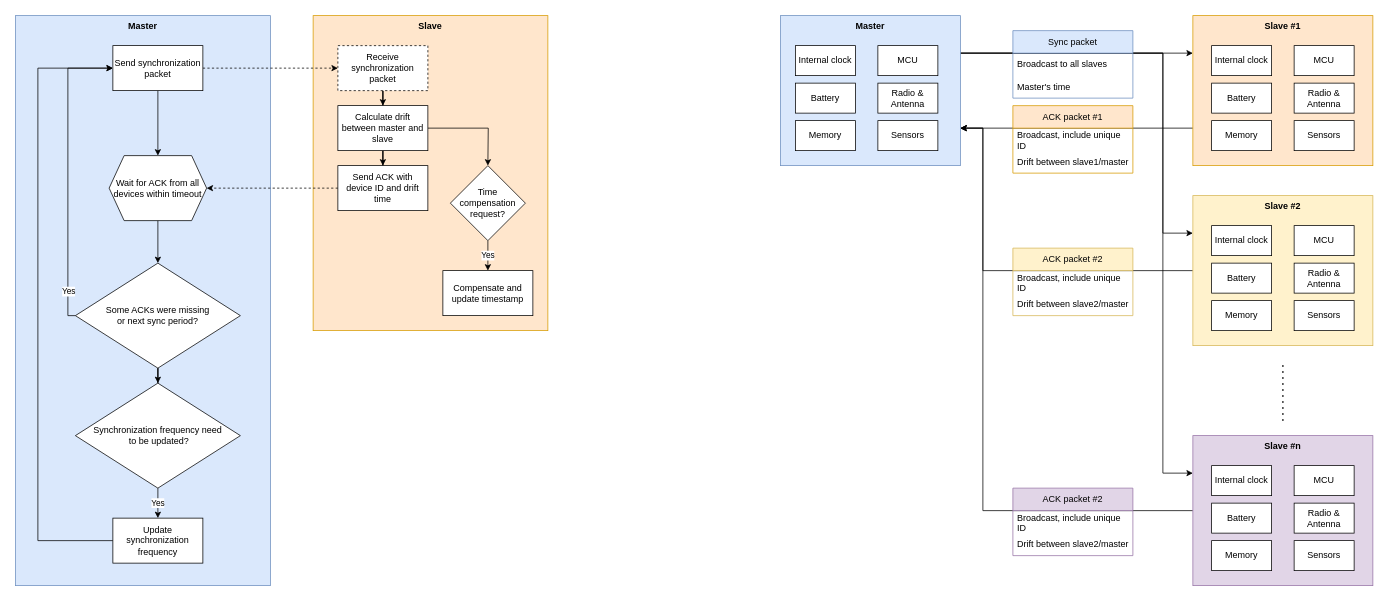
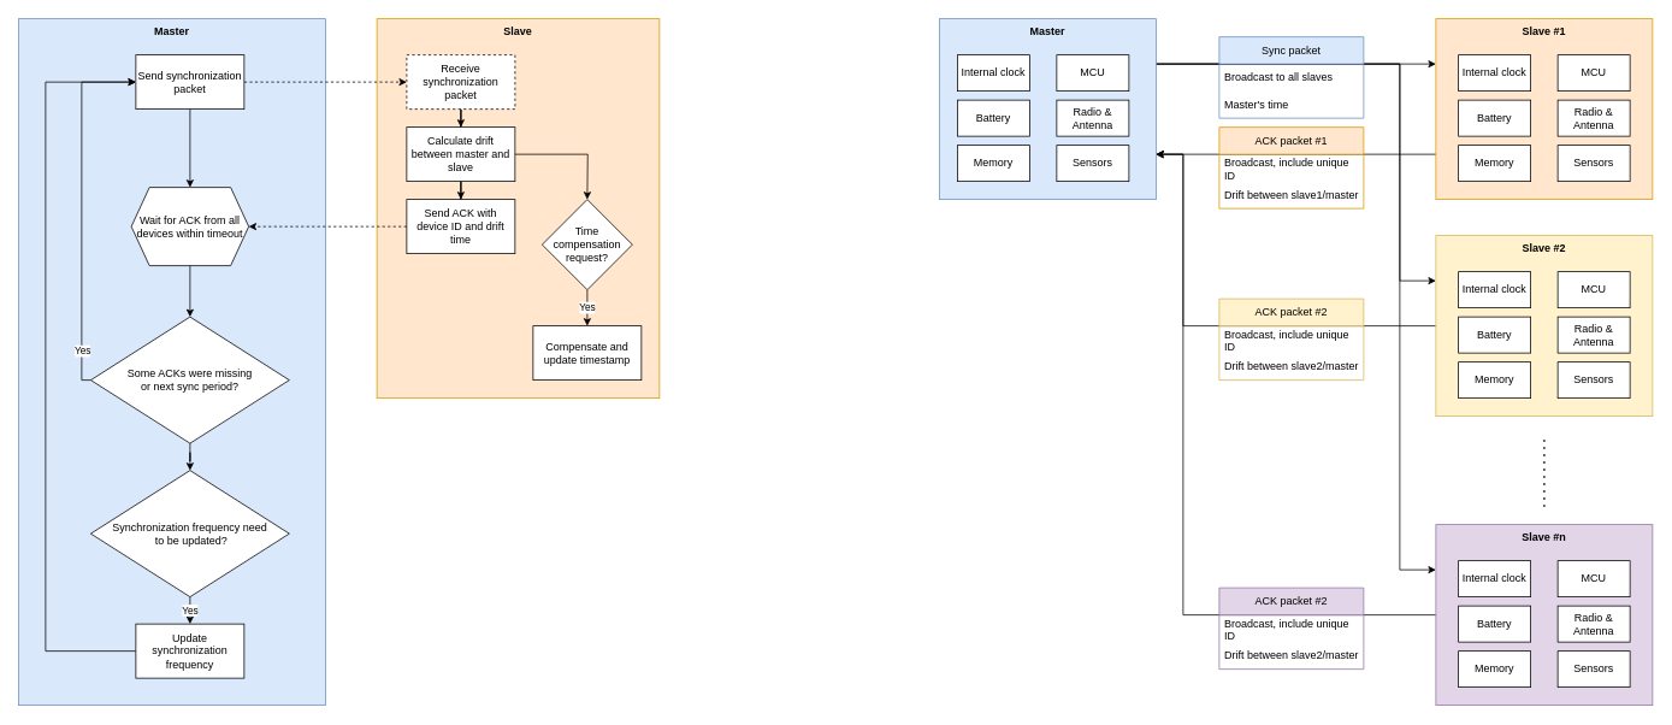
  <mxCell id="0" />
  <mxCell id="1" parent="0" />
  <mxCell id="2" value="Slave" style="rounded=0;whiteSpace=wrap;html=1;verticalAlign=top;fillColor=#ffe6cc;strokeColor=#d79b00;fontStyle=1" vertex="1" parent="1"><mxGeometry x="417" y="20" width="313" height="420" as="geometry" /></mxCell>
  <mxCell id="3" value="Master" style="rounded=0;whiteSpace=wrap;html=1;fillColor=#dae8fc;verticalAlign=top;fontStyle=1;strokeColor=#6c8ebf;" vertex="1" parent="1"><mxGeometry x="20" y="20" width="340" height="760" as="geometry" /></mxCell>
  <mxCell id="4" style="edgeStyle=orthogonalEdgeStyle;rounded=0;orthogonalLoop=1;jettySize=auto;html=1;exitX=1;exitY=0.25;exitDx=0;exitDy=0;entryX=0;entryY=0.25;entryDx=0;entryDy=0;" edge="1" parent="1" source="7" target="9"><mxGeometry relative="1" as="geometry" /></mxCell>
  <mxCell id="5" style="edgeStyle=orthogonalEdgeStyle;rounded=0;orthogonalLoop=1;jettySize=auto;html=1;exitX=1;exitY=0.25;exitDx=0;exitDy=0;entryX=0;entryY=0.25;entryDx=0;entryDy=0;" edge="1" parent="1" source="7" target="45"><mxGeometry relative="1" as="geometry"><Array as="points"><mxPoint x="1550" y="70" /><mxPoint x="1550" y="310" /></Array></mxGeometry></mxCell>
  <mxCell id="6" style="edgeStyle=orthogonalEdgeStyle;rounded=0;orthogonalLoop=1;jettySize=auto;html=1;exitX=1;exitY=0.25;exitDx=0;exitDy=0;entryX=0;entryY=0.25;entryDx=0;entryDy=0;" edge="1" parent="1" source="7" target="57"><mxGeometry relative="1" as="geometry"><mxPoint x="1520" y="620" as="targetPoint" /><Array as="points"><mxPoint x="1550" y="70" /><mxPoint x="1550" y="630" /></Array></mxGeometry></mxCell>
  <mxCell id="7" value="Master" style="rounded=0;whiteSpace=wrap;html=1;verticalAlign=top;fillColor=#dae8fc;strokeColor=#6c8ebf;fontStyle=1" vertex="1" parent="1"><mxGeometry x="1040" y="20" width="240" height="200" as="geometry" /></mxCell>
  <mxCell id="8" style="edgeStyle=orthogonalEdgeStyle;rounded=0;orthogonalLoop=1;jettySize=auto;html=1;exitX=0;exitY=0.75;exitDx=0;exitDy=0;entryX=1;entryY=0.75;entryDx=0;entryDy=0;" edge="1" parent="1" source="9" target="7"><mxGeometry relative="1" as="geometry" /></mxCell>
  <mxCell id="9" value="Slave #1" style="rounded=0;whiteSpace=wrap;html=1;verticalAlign=top;fillColor=#ffe6cc;strokeColor=#d79b00;fontStyle=1" vertex="1" parent="1"><mxGeometry x="1590" y="20" width="240" height="200" as="geometry" /></mxCell>
  <mxCell id="10" value="Sync packet" style="swimlane;fontStyle=0;childLayout=stackLayout;horizontal=1;startSize=30;horizontalStack=0;resizeParent=1;resizeParentMax=0;resizeLast=0;collapsible=1;marginBottom=0;whiteSpace=wrap;html=1;fillColor=#dae8fc;strokeColor=#6c8ebf;" vertex="1" parent="1"><mxGeometry x="1350" y="40" width="160" height="90" as="geometry" /></mxCell>
  <mxCell id="11" value="Broadcast to all slaves" style="text;strokeColor=none;fillColor=none;align=left;verticalAlign=middle;spacingLeft=4;spacingRight=4;overflow=hidden;points=[[0,0.5],[1,0.5]];portConstraint=eastwest;rotatable=0;whiteSpace=wrap;html=1;" vertex="1" parent="10"><mxGeometry y="30" width="160" height="30" as="geometry" /></mxCell>
  <mxCell id="12" value="Master's time" style="text;strokeColor=none;fillColor=none;align=left;verticalAlign=middle;spacingLeft=4;spacingRight=4;overflow=hidden;points=[[0,0.5],[1,0.5]];portConstraint=eastwest;rotatable=0;whiteSpace=wrap;html=1;" vertex="1" parent="10"><mxGeometry y="60" width="160" height="30" as="geometry" /></mxCell>
  <mxCell id="13" value="ACK packet #1" style="swimlane;fontStyle=0;childLayout=stackLayout;horizontal=1;startSize=30;horizontalStack=0;resizeParent=1;resizeParentMax=0;resizeLast=0;collapsible=1;marginBottom=0;whiteSpace=wrap;html=1;fillColor=#ffe6cc;strokeColor=#d79b00;" vertex="1" parent="1"><mxGeometry x="1350" y="140" width="160" height="90" as="geometry" /></mxCell>
  <mxCell id="14" value="Broadcast, include unique ID" style="text;strokeColor=none;fillColor=none;align=left;verticalAlign=middle;spacingLeft=4;spacingRight=4;overflow=hidden;points=[[0,0.5],[1,0.5]];portConstraint=eastwest;rotatable=0;whiteSpace=wrap;html=1;" vertex="1" parent="13"><mxGeometry y="30" width="160" height="30" as="geometry" /></mxCell>
  <mxCell id="15" value="Drift between slave1/master" style="text;strokeColor=none;fillColor=none;align=left;verticalAlign=middle;spacingLeft=4;spacingRight=4;overflow=hidden;points=[[0,0.5],[1,0.5]];portConstraint=eastwest;rotatable=0;whiteSpace=wrap;html=1;" vertex="1" parent="13"><mxGeometry y="60" width="160" height="30" as="geometry" /></mxCell>
  <mxCell id="16" style="edgeStyle=orthogonalEdgeStyle;rounded=0;orthogonalLoop=1;jettySize=auto;html=1;entryX=0;entryY=0.5;entryDx=0;entryDy=0;dashed=1;" edge="1" parent="1" source="18" target="20"><mxGeometry relative="1" as="geometry"><mxPoint x="450" y="90" as="targetPoint" /></mxGeometry></mxCell>
  <mxCell id="17" value="" style="edgeStyle=orthogonalEdgeStyle;rounded=0;orthogonalLoop=1;jettySize=auto;html=1;" edge="1" parent="1" source="18" target="25"><mxGeometry relative="1" as="geometry" /></mxCell>
  <mxCell id="18" value="Send synchronization packet" style="rounded=0;whiteSpace=wrap;html=1;" vertex="1" parent="1"><mxGeometry x="150" y="60" width="120" height="60" as="geometry" /></mxCell>
  <mxCell id="19" value="" style="edgeStyle=orthogonalEdgeStyle;rounded=0;orthogonalLoop=1;jettySize=auto;html=1;" edge="1" parent="1" source="20" target="23"><mxGeometry relative="1" as="geometry" /></mxCell>
  <mxCell id="20" value="Receive synchronization packet" style="rounded=0;whiteSpace=wrap;html=1;dashed=1;" vertex="1" parent="1"><mxGeometry x="450" y="60" width="120" height="60" as="geometry" /></mxCell>
  <mxCell id="21" value="" style="edgeStyle=orthogonalEdgeStyle;rounded=0;orthogonalLoop=1;jettySize=auto;html=1;" edge="1" parent="1" source="23" target="27"><mxGeometry relative="1" as="geometry" /></mxCell>
  <mxCell id="22" value="" style="edgeStyle=orthogonalEdgeStyle;rounded=0;orthogonalLoop=1;jettySize=auto;html=1;" edge="1" parent="1" source="23"><mxGeometry relative="1" as="geometry"><mxPoint x="650" y="220" as="targetPoint" /></mxGeometry></mxCell>
  <mxCell id="23" value="Calculate drift between master and slave" style="whiteSpace=wrap;html=1;rounded=0;" vertex="1" parent="1"><mxGeometry x="450" y="140" width="120" height="60" as="geometry" /></mxCell>
  <mxCell id="24" value="" style="edgeStyle=orthogonalEdgeStyle;rounded=0;orthogonalLoop=1;jettySize=auto;html=1;" edge="1" parent="1" source="25" target="31"><mxGeometry relative="1" as="geometry" /></mxCell>
  <mxCell id="25" value="Wait for ACK from all devices within timeout" style="shape=hexagon;perimeter=hexagonPerimeter2;whiteSpace=wrap;html=1;fixedSize=1;rounded=0;" vertex="1" parent="1"><mxGeometry x="145" y="206.66" width="130" height="86.67" as="geometry" /></mxCell>
  <mxCell id="26" style="edgeStyle=orthogonalEdgeStyle;rounded=0;orthogonalLoop=1;jettySize=auto;html=1;exitX=0;exitY=0.5;exitDx=0;exitDy=0;entryX=1;entryY=0.5;entryDx=0;entryDy=0;dashed=1;" edge="1" parent="1" source="27" target="25"><mxGeometry relative="1" as="geometry" /></mxCell>
  <mxCell id="27" value="Send ACK with device ID and drift time" style="whiteSpace=wrap;html=1;rounded=0;" vertex="1" parent="1"><mxGeometry x="450" y="220" width="120" height="60" as="geometry" /></mxCell>
  <mxCell id="28" style="edgeStyle=orthogonalEdgeStyle;rounded=0;orthogonalLoop=1;jettySize=auto;html=1;exitX=0;exitY=0.5;exitDx=0;exitDy=0;entryX=0;entryY=0.5;entryDx=0;entryDy=0;" edge="1" parent="1" source="31" target="18"><mxGeometry relative="1" as="geometry"><Array as="points"><mxPoint x="100" y="420" /><mxPoint x="90" y="420" /><mxPoint x="90" y="90" /></Array></mxGeometry></mxCell>
  <mxCell id="29" value="Yes" style="edgeLabel;html=1;align=center;verticalAlign=middle;resizable=0;points=[];" vertex="1" connectable="0" parent="28"><mxGeometry x="0.16" relative="1" as="geometry"><mxPoint y="189" as="offset" /></mxGeometry></mxCell>
  <mxCell id="30" value="" style="edgeStyle=orthogonalEdgeStyle;rounded=0;orthogonalLoop=1;jettySize=auto;html=1;" edge="1" parent="1" source="31" target="71"><mxGeometry relative="1" as="geometry" /></mxCell>
  <mxCell id="31" value="Some ACKs were missing&lt;div&gt;or next sync period?&lt;/div&gt;" style="rhombus;whiteSpace=wrap;html=1;rounded=0;" vertex="1" parent="1"><mxGeometry x="100" y="350" width="220" height="140" as="geometry" /></mxCell>
  <mxCell id="32" value="MCU" style="rounded=0;whiteSpace=wrap;html=1;" vertex="1" parent="1"><mxGeometry x="1170" y="60" width="80" height="40" as="geometry" /></mxCell>
  <mxCell id="33" value="Radio &amp;amp; Antenna" style="rounded=0;whiteSpace=wrap;html=1;" vertex="1" parent="1"><mxGeometry x="1170" y="110" width="80" height="40" as="geometry" /></mxCell>
  <mxCell id="34" value="Sensors" style="rounded=0;whiteSpace=wrap;html=1;" vertex="1" parent="1"><mxGeometry x="1170" y="160" width="80" height="40" as="geometry" /></mxCell>
  <mxCell id="35" value="Internal clock" style="rounded=0;whiteSpace=wrap;html=1;" vertex="1" parent="1"><mxGeometry x="1060" y="60" width="80" height="40" as="geometry" /></mxCell>
  <mxCell id="36" value="Battery" style="rounded=0;whiteSpace=wrap;html=1;" vertex="1" parent="1"><mxGeometry x="1060" y="110" width="80" height="40" as="geometry" /></mxCell>
  <mxCell id="37" value="Memory" style="rounded=0;whiteSpace=wrap;html=1;" vertex="1" parent="1"><mxGeometry x="1060" y="160" width="80" height="40" as="geometry" /></mxCell>
  <mxCell id="38" value="MCU" style="rounded=0;whiteSpace=wrap;html=1;" vertex="1" parent="1"><mxGeometry x="1725" y="60" width="80" height="40" as="geometry" /></mxCell>
  <mxCell id="39" value="Radio &amp;amp; Antenna" style="rounded=0;whiteSpace=wrap;html=1;" vertex="1" parent="1"><mxGeometry x="1725" y="110" width="80" height="40" as="geometry" /></mxCell>
  <mxCell id="40" value="Sensors" style="rounded=0;whiteSpace=wrap;html=1;" vertex="1" parent="1"><mxGeometry x="1725" y="160" width="80" height="40" as="geometry" /></mxCell>
  <mxCell id="41" value="Internal clock" style="rounded=0;whiteSpace=wrap;html=1;" vertex="1" parent="1"><mxGeometry x="1615" y="60" width="80" height="40" as="geometry" /></mxCell>
  <mxCell id="42" value="Battery" style="rounded=0;whiteSpace=wrap;html=1;" vertex="1" parent="1"><mxGeometry x="1615" y="110" width="80" height="40" as="geometry" /></mxCell>
  <mxCell id="43" value="Memory" style="rounded=0;whiteSpace=wrap;html=1;" vertex="1" parent="1"><mxGeometry x="1615" y="160" width="80" height="40" as="geometry" /></mxCell>
  <mxCell id="44" style="edgeStyle=orthogonalEdgeStyle;rounded=0;orthogonalLoop=1;jettySize=auto;html=1;exitX=0;exitY=0.5;exitDx=0;exitDy=0;entryX=1;entryY=0.75;entryDx=0;entryDy=0;" edge="1" parent="1" source="45" target="7"><mxGeometry relative="1" as="geometry"><Array as="points"><mxPoint x="1310" y="360" /><mxPoint x="1310" y="170" /></Array></mxGeometry></mxCell>
  <mxCell id="45" value="Slave #2" style="rounded=0;whiteSpace=wrap;html=1;verticalAlign=top;fillColor=#fff2cc;strokeColor=#d6b656;fontStyle=1" vertex="1" parent="1"><mxGeometry x="1590" y="260" width="240" height="200" as="geometry" /></mxCell>
  <mxCell id="46" value="ACK packet #2" style="swimlane;fontStyle=0;childLayout=stackLayout;horizontal=1;startSize=30;horizontalStack=0;resizeParent=1;resizeParentMax=0;resizeLast=0;collapsible=1;marginBottom=0;whiteSpace=wrap;html=1;fillColor=#fff2cc;strokeColor=#d6b656;" vertex="1" parent="1"><mxGeometry x="1350" y="330" width="160" height="90" as="geometry" /></mxCell>
  <mxCell id="47" value="Broadcast, include unique ID" style="text;strokeColor=none;fillColor=none;align=left;verticalAlign=middle;spacingLeft=4;spacingRight=4;overflow=hidden;points=[[0,0.5],[1,0.5]];portConstraint=eastwest;rotatable=0;whiteSpace=wrap;html=1;" vertex="1" parent="46"><mxGeometry y="30" width="160" height="30" as="geometry" /></mxCell>
  <mxCell id="48" value="Drift between slave2/master" style="text;strokeColor=none;fillColor=none;align=left;verticalAlign=middle;spacingLeft=4;spacingRight=4;overflow=hidden;points=[[0,0.5],[1,0.5]];portConstraint=eastwest;rotatable=0;whiteSpace=wrap;html=1;" vertex="1" parent="46"><mxGeometry y="60" width="160" height="30" as="geometry" /></mxCell>
  <mxCell id="49" value="MCU" style="rounded=0;whiteSpace=wrap;html=1;" vertex="1" parent="1"><mxGeometry x="1725" y="300" width="80" height="40" as="geometry" /></mxCell>
  <mxCell id="50" value="Radio &amp;amp; Antenna" style="rounded=0;whiteSpace=wrap;html=1;" vertex="1" parent="1"><mxGeometry x="1725" y="350" width="80" height="40" as="geometry" /></mxCell>
  <mxCell id="51" value="Sensors" style="rounded=0;whiteSpace=wrap;html=1;" vertex="1" parent="1"><mxGeometry x="1725" y="400" width="80" height="40" as="geometry" /></mxCell>
  <mxCell id="52" value="Internal clock" style="rounded=0;whiteSpace=wrap;html=1;" vertex="1" parent="1"><mxGeometry x="1615" y="300" width="80" height="40" as="geometry" /></mxCell>
  <mxCell id="53" value="Battery" style="rounded=0;whiteSpace=wrap;html=1;" vertex="1" parent="1"><mxGeometry x="1615" y="350" width="80" height="40" as="geometry" /></mxCell>
  <mxCell id="54" value="Memory" style="rounded=0;whiteSpace=wrap;html=1;" vertex="1" parent="1"><mxGeometry x="1615" y="400" width="80" height="40" as="geometry" /></mxCell>
  <mxCell id="55" value="" style="endArrow=none;dashed=1;html=1;dashPattern=1 3;strokeWidth=2;rounded=0;" edge="1" parent="1"><mxGeometry width="50" height="50" relative="1" as="geometry"><mxPoint x="1710" y="560" as="sourcePoint" /><mxPoint x="1710" y="480" as="targetPoint" /></mxGeometry></mxCell>
  <mxCell id="56" style="edgeStyle=orthogonalEdgeStyle;rounded=0;orthogonalLoop=1;jettySize=auto;html=1;exitX=0;exitY=0.5;exitDx=0;exitDy=0;entryX=1;entryY=0.75;entryDx=0;entryDy=0;" edge="1" parent="1" source="57" target="7"><mxGeometry relative="1" as="geometry"><Array as="points"><mxPoint x="1310" y="680" /><mxPoint x="1310" y="170" /></Array></mxGeometry></mxCell>
  <mxCell id="57" value="Slave #n" style="rounded=0;whiteSpace=wrap;html=1;verticalAlign=top;fillColor=#e1d5e7;strokeColor=#9673a6;fontStyle=1" vertex="1" parent="1"><mxGeometry x="1590" y="580" width="240" height="200" as="geometry" /></mxCell>
  <mxCell id="58" value="MCU" style="rounded=0;whiteSpace=wrap;html=1;" vertex="1" parent="1"><mxGeometry x="1725" y="620" width="80" height="40" as="geometry" /></mxCell>
  <mxCell id="59" value="Radio &amp;amp; Antenna" style="rounded=0;whiteSpace=wrap;html=1;" vertex="1" parent="1"><mxGeometry x="1725" y="670" width="80" height="40" as="geometry" /></mxCell>
  <mxCell id="60" value="Sensors" style="rounded=0;whiteSpace=wrap;html=1;" vertex="1" parent="1"><mxGeometry x="1725" y="720" width="80" height="40" as="geometry" /></mxCell>
  <mxCell id="61" value="Internal clock" style="rounded=0;whiteSpace=wrap;html=1;" vertex="1" parent="1"><mxGeometry x="1615" y="620" width="80" height="40" as="geometry" /></mxCell>
  <mxCell id="62" value="Battery" style="rounded=0;whiteSpace=wrap;html=1;" vertex="1" parent="1"><mxGeometry x="1615" y="670" width="80" height="40" as="geometry" /></mxCell>
  <mxCell id="63" value="Memory" style="rounded=0;whiteSpace=wrap;html=1;" vertex="1" parent="1"><mxGeometry x="1615" y="720" width="80" height="40" as="geometry" /></mxCell>
  <mxCell id="64" value="ACK packet #2" style="swimlane;fontStyle=0;childLayout=stackLayout;horizontal=1;startSize=30;horizontalStack=0;resizeParent=1;resizeParentMax=0;resizeLast=0;collapsible=1;marginBottom=0;whiteSpace=wrap;html=1;fillColor=#e1d5e7;strokeColor=#9673a6;" vertex="1" parent="1"><mxGeometry x="1350" y="650" width="160" height="90" as="geometry" /></mxCell>
  <mxCell id="65" value="Broadcast, include unique ID" style="text;strokeColor=none;fillColor=none;align=left;verticalAlign=middle;spacingLeft=4;spacingRight=4;overflow=hidden;points=[[0,0.5],[1,0.5]];portConstraint=eastwest;rotatable=0;whiteSpace=wrap;html=1;" vertex="1" parent="64"><mxGeometry y="30" width="160" height="30" as="geometry" /></mxCell>
  <mxCell id="66" value="Drift between slave2/master" style="text;strokeColor=none;fillColor=none;align=left;verticalAlign=middle;spacingLeft=4;spacingRight=4;overflow=hidden;points=[[0,0.5],[1,0.5]];portConstraint=eastwest;rotatable=0;whiteSpace=wrap;html=1;" vertex="1" parent="64"><mxGeometry y="60" width="160" height="30" as="geometry" /></mxCell>
  <mxCell id="67" value="Yes" style="edgeStyle=orthogonalEdgeStyle;rounded=0;orthogonalLoop=1;jettySize=auto;html=1;" edge="1" parent="1" source="68" target="69"><mxGeometry relative="1" as="geometry" /></mxCell>
  <mxCell id="68" value="Time compensation request?" style="rhombus;whiteSpace=wrap;html=1;" vertex="1" parent="1"><mxGeometry x="600" y="220" width="100" height="100" as="geometry" /></mxCell>
  <mxCell id="69" value="Compensate and update timestamp" style="whiteSpace=wrap;html=1;" vertex="1" parent="1"><mxGeometry x="590" y="360" width="120" height="60" as="geometry" /></mxCell>
  <mxCell id="70" value="Yes" style="edgeStyle=orthogonalEdgeStyle;rounded=0;orthogonalLoop=1;jettySize=auto;html=1;" edge="1" parent="1" source="71" target="73"><mxGeometry relative="1" as="geometry" /></mxCell>
- <mxCell id="71" value="Synchronization frequency need&lt;div&gt;&amp;nbsp;to be updated?&lt;/div&gt;" style="rhombus;whiteSpace=wrap;html=1;rounded=0;" vertex="1" parent="1"><mxGeometry x="100" y="510" width="220" height="140" as="geometry" /></mxCell>
+ <mxCell id="71" value="Synchronization frequency need&lt;div&gt;&amp;nbsp;to be updated?&lt;/div&gt;" style="rhombus;whiteSpace=wrap;html=1;rounded=0;" vertex="1" parent="1"><mxGeometry x="100" y="520" width="220" height="140" as="geometry" /></mxCell>
  <mxCell id="72" style="edgeStyle=orthogonalEdgeStyle;rounded=0;orthogonalLoop=1;jettySize=auto;html=1;exitX=0;exitY=0.5;exitDx=0;exitDy=0;entryX=0;entryY=0.5;entryDx=0;entryDy=0;" edge="1" parent="1" source="73" target="18"><mxGeometry relative="1" as="geometry"><Array as="points"><mxPoint x="50" y="720" /><mxPoint x="50" y="90" /></Array></mxGeometry></mxCell>
  <mxCell id="73" value="Update synchronization frequency" style="whiteSpace=wrap;html=1;rounded=0;" vertex="1" parent="1"><mxGeometry x="150" y="690" width="120" height="60" as="geometry" /></mxCell>
